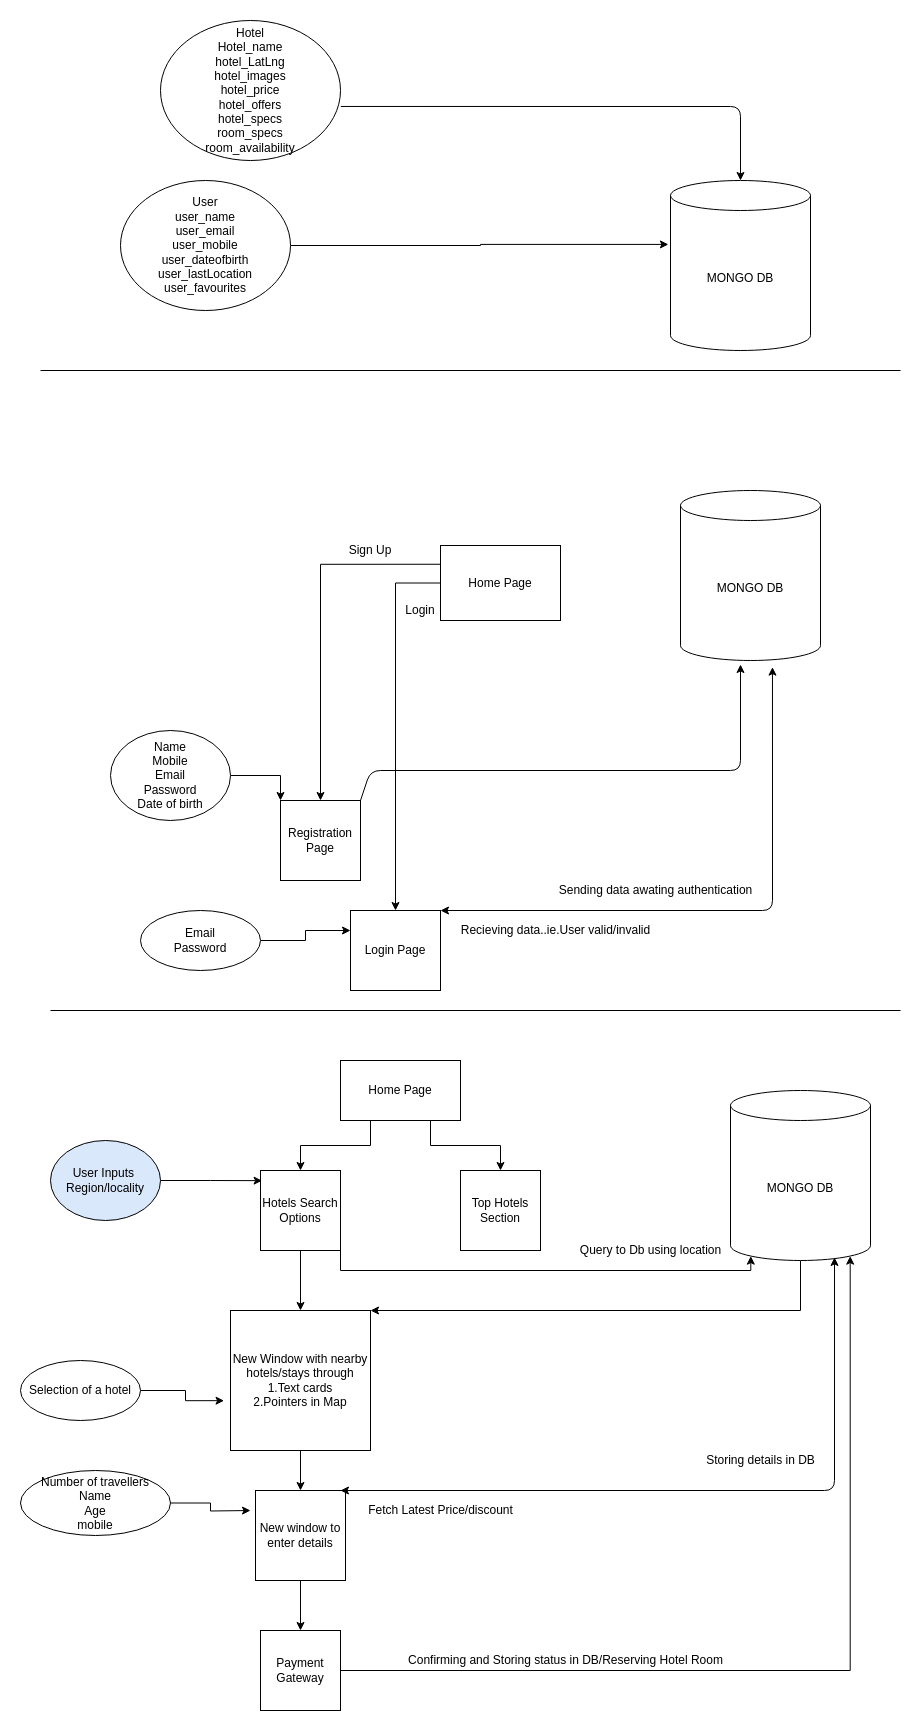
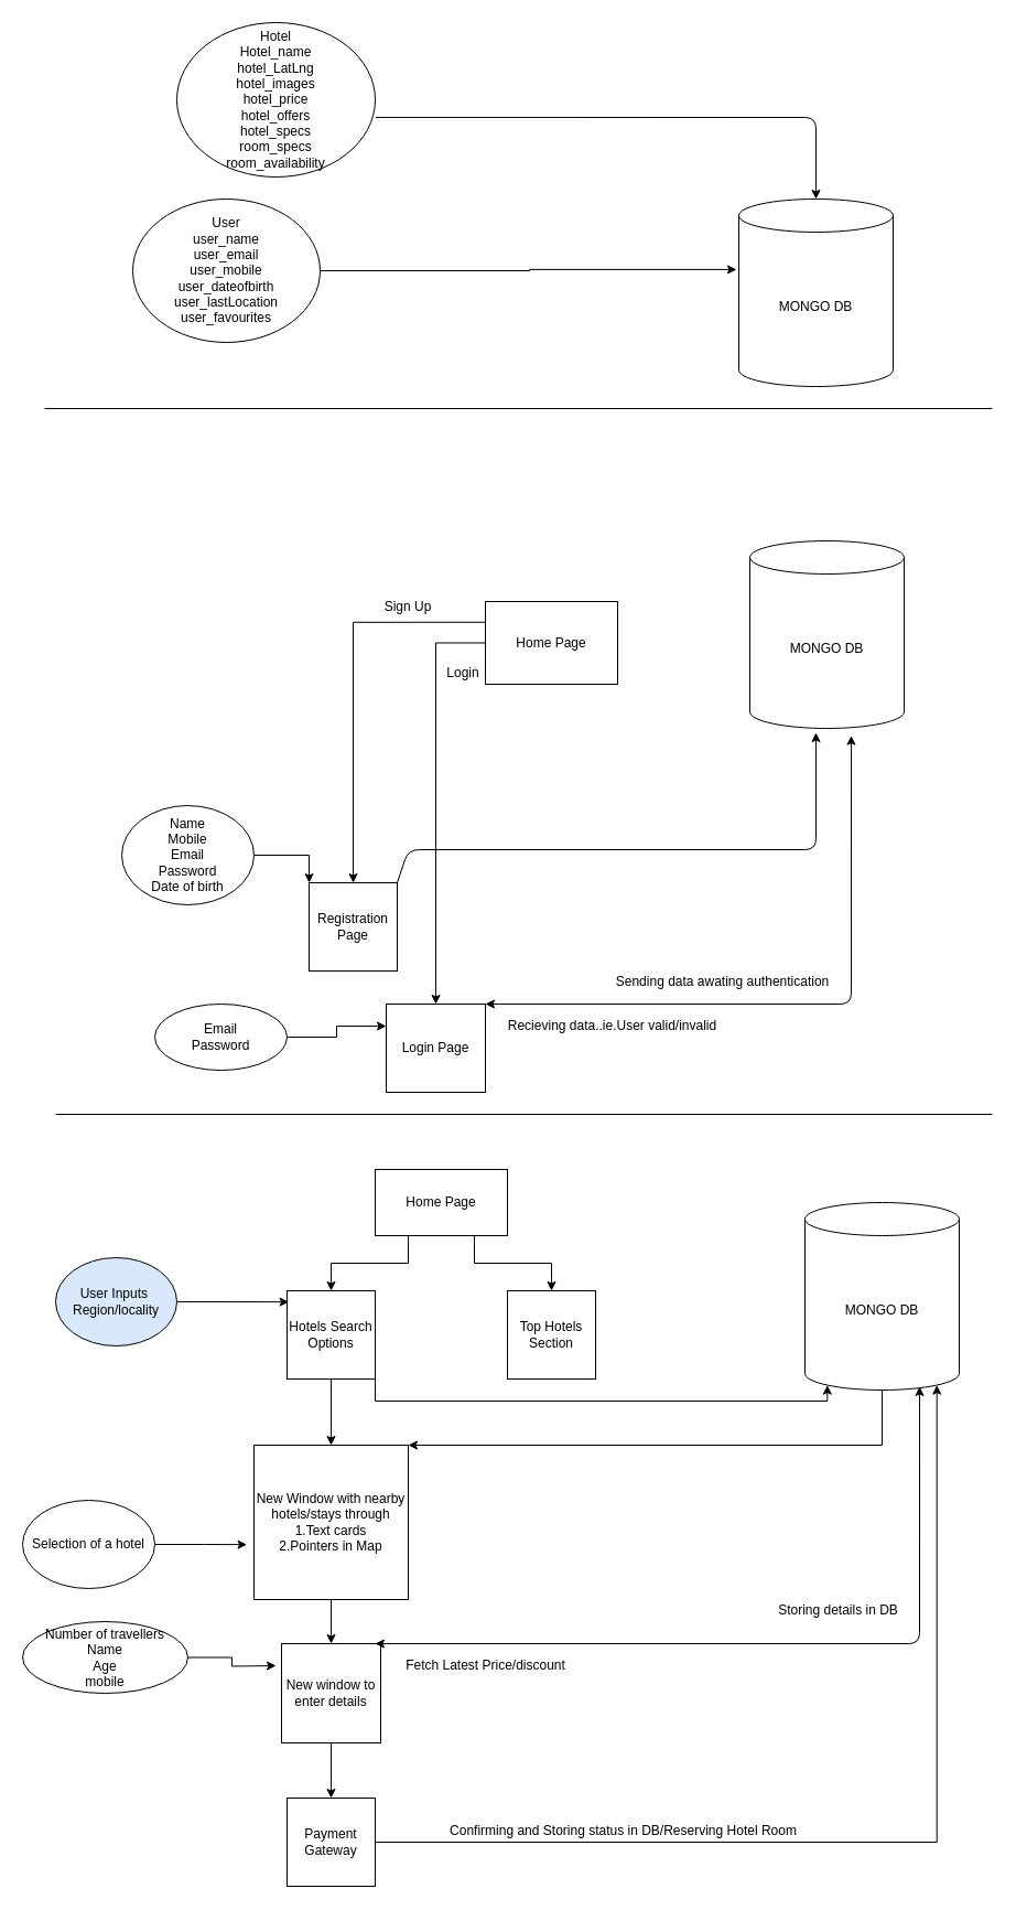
  <mxCell id="0" />
  <mxCell id="1" parent="0" />
  <mxCell id="2" value="Registration Page" style="whiteSpace=wrap;html=1;aspect=fixed;" parent="1" vertex="1"><mxGeometry x="280" y="800" width="80" height="80" as="geometry" /></mxCell>
  <mxCell id="3" style="edgeStyle=orthogonalEdgeStyle;rounded=0;orthogonalLoop=1;jettySize=auto;html=1;exitX=1;exitY=0.5;exitDx=0;exitDy=0;entryX=0;entryY=0;entryDx=0;entryDy=0;" parent="1" source="4" target="2" edge="1"><mxGeometry relative="1" as="geometry" /></mxCell>
  <mxCell id="4" value="Name&lt;br&gt;Mobile&lt;br&gt;Email&lt;br&gt;Password&lt;br&gt;Date of birth&lt;br&gt;" style="ellipse;whiteSpace=wrap;html=1;" parent="1" vertex="1"><mxGeometry x="110" y="730" width="120" height="90" as="geometry" /></mxCell>
  <mxCell id="5" value="MONGO DB" style="shape=cylinder3;whiteSpace=wrap;html=1;boundedLbl=1;backgroundOutline=1;size=15;" parent="1" vertex="1"><mxGeometry x="680" y="490" width="140" height="170" as="geometry" /></mxCell>
  <mxCell id="6" value="" style="edgeStyle=orthogonalEdgeStyle;rounded=0;orthogonalLoop=1;jettySize=auto;html=1;" parent="1" source="8" target="11" edge="1"><mxGeometry relative="1" as="geometry"><Array as="points"><mxPoint x="395" y="583" /></Array></mxGeometry></mxCell>
  <mxCell id="7" style="edgeStyle=orthogonalEdgeStyle;rounded=0;orthogonalLoop=1;jettySize=auto;html=1;exitX=0;exitY=0.25;exitDx=0;exitDy=0;entryX=0.5;entryY=0;entryDx=0;entryDy=0;" parent="1" source="8" target="2" edge="1"><mxGeometry relative="1" as="geometry" /></mxCell>
  <mxCell id="8" value="Home Page" style="rounded=0;whiteSpace=wrap;html=1;" parent="1" vertex="1"><mxGeometry x="440" y="545" width="120" height="75" as="geometry" /></mxCell>
  <mxCell id="9" value="Sign Up" style="text;html=1;strokeColor=none;fillColor=none;align=center;verticalAlign=middle;whiteSpace=wrap;rounded=0;rotation=0;" parent="1" vertex="1"><mxGeometry x="320" y="540" width="100" height="20" as="geometry" /></mxCell>
  <mxCell id="10" value="" style="endArrow=classic;html=1;exitX=1;exitY=0;exitDx=0;exitDy=0;" parent="1" source="2" edge="1"><mxGeometry width="50" height="50" relative="1" as="geometry"><mxPoint x="450" y="770" as="sourcePoint" /><mxPoint x="740" y="664" as="targetPoint" /><Array as="points"><mxPoint x="370" y="770" /><mxPoint x="740" y="770" /></Array></mxGeometry></mxCell>
  <mxCell id="11" value="Login Page" style="whiteSpace=wrap;html=1;rounded=0;" parent="1" vertex="1"><mxGeometry x="350" y="910" width="90" height="80" as="geometry" /></mxCell>
  <mxCell id="12" value="Login" style="text;html=1;strokeColor=none;fillColor=none;align=center;verticalAlign=middle;whiteSpace=wrap;rounded=0;" parent="1" vertex="1"><mxGeometry x="400" y="600" width="40" height="20" as="geometry" /></mxCell>
  <mxCell id="13" style="edgeStyle=orthogonalEdgeStyle;rounded=0;orthogonalLoop=1;jettySize=auto;html=1;exitX=1;exitY=0.5;exitDx=0;exitDy=0;entryX=0;entryY=0.25;entryDx=0;entryDy=0;" parent="1" source="14" target="11" edge="1"><mxGeometry relative="1" as="geometry" /></mxCell>
  <mxCell id="14" value="Email&lt;br&gt;Password" style="ellipse;whiteSpace=wrap;html=1;rounded=0;" parent="1" vertex="1"><mxGeometry x="140" y="910" width="120" height="60" as="geometry" /></mxCell>
  <mxCell id="15" value="" style="endArrow=classic;startArrow=classic;html=1;exitX=1;exitY=0;exitDx=0;exitDy=0;entryX=0.657;entryY=1.039;entryDx=0;entryDy=0;entryPerimeter=0;" parent="1" source="11" target="5" edge="1"><mxGeometry width="50" height="50" relative="1" as="geometry"><mxPoint x="450" y="900" as="sourcePoint" /><mxPoint x="500" y="850" as="targetPoint" /><Array as="points"><mxPoint x="772" y="910" /></Array></mxGeometry></mxCell>
  <mxCell id="16" value="Sending data awating authentication" style="text;html=1;align=center;verticalAlign=middle;resizable=0;points=[];autosize=1;strokeColor=none;fillColor=none;" parent="1" vertex="1"><mxGeometry x="550" y="880" width="210" height="20" as="geometry" /></mxCell>
  <mxCell id="17" value="Recieving data..ie.User valid/invalid" style="text;html=1;align=center;verticalAlign=middle;resizable=0;points=[];autosize=1;strokeColor=none;fillColor=none;" parent="1" vertex="1"><mxGeometry x="450" y="920" width="210" height="20" as="geometry" /></mxCell>
  <mxCell id="18" style="edgeStyle=orthogonalEdgeStyle;rounded=0;orthogonalLoop=1;jettySize=auto;html=1;exitX=0.25;exitY=1;exitDx=0;exitDy=0;entryX=0.5;entryY=0;entryDx=0;entryDy=0;" parent="1" source="20" target="23" edge="1"><mxGeometry relative="1" as="geometry" /></mxCell>
  <mxCell id="19" style="edgeStyle=orthogonalEdgeStyle;rounded=0;orthogonalLoop=1;jettySize=auto;html=1;exitX=0.75;exitY=1;exitDx=0;exitDy=0;entryX=0.5;entryY=0;entryDx=0;entryDy=0;" parent="1" source="20" target="24" edge="1"><mxGeometry relative="1" as="geometry" /></mxCell>
  <mxCell id="20" value="Home Page" style="rounded=0;whiteSpace=wrap;html=1;" parent="1" vertex="1"><mxGeometry x="340" y="1060" width="120" height="60" as="geometry" /></mxCell>
  <mxCell id="21" value="" style="edgeStyle=orthogonalEdgeStyle;rounded=0;orthogonalLoop=1;jettySize=auto;html=1;" parent="1" source="23" target="30" edge="1"><mxGeometry relative="1" as="geometry" /></mxCell>
  <mxCell id="22" style="edgeStyle=orthogonalEdgeStyle;rounded=0;orthogonalLoop=1;jettySize=auto;html=1;exitX=1;exitY=1;exitDx=0;exitDy=0;entryX=0.145;entryY=1;entryDx=0;entryDy=-4.35;entryPerimeter=0;" parent="1" source="23" target="28" edge="1"><mxGeometry relative="1" as="geometry"><Array as="points"><mxPoint x="340" y="1270" /><mxPoint x="750" y="1270" /></Array></mxGeometry></mxCell>
  <mxCell id="23" value="Hotels Search Options" style="whiteSpace=wrap;html=1;aspect=fixed;" parent="1" vertex="1"><mxGeometry x="260" y="1170" width="80" height="80" as="geometry" /></mxCell>
  <mxCell id="24" value="Top Hotels Section" style="whiteSpace=wrap;html=1;aspect=fixed;" parent="1" vertex="1"><mxGeometry x="460" y="1170" width="80" height="80" as="geometry" /></mxCell>
  <mxCell id="25" style="edgeStyle=orthogonalEdgeStyle;rounded=0;orthogonalLoop=1;jettySize=auto;html=1;entryX=0.02;entryY=0.127;entryDx=0;entryDy=0;entryPerimeter=0;" parent="1" source="26" target="23" edge="1"><mxGeometry relative="1" as="geometry" /></mxCell>
  <mxCell id="26" value="User Inputs&amp;nbsp;&lt;br&gt;Region/locality" style="ellipse;whiteSpace=wrap;html=1;fillColor=#dae8fc;" parent="1" vertex="1"><mxGeometry y="1140" width="110" height="80" as="geometry" x="50" /></mxCell>
  <mxCell id="27" style="edgeStyle=orthogonalEdgeStyle;rounded=0;orthogonalLoop=1;jettySize=auto;html=1;entryX=1;entryY=0;entryDx=0;entryDy=0;" parent="1" source="28" target="30" edge="1"><mxGeometry relative="1" as="geometry"><Array as="points"><mxPoint x="800" y="1310" /></Array></mxGeometry></mxCell>
  <mxCell id="28" value="MONGO DB" style="shape=cylinder3;whiteSpace=wrap;html=1;boundedLbl=1;backgroundOutline=1;size=15;" parent="1" vertex="1"><mxGeometry x="730" y="1090" width="140" height="170" as="geometry" /></mxCell>
  <mxCell id="29" value="" style="edgeStyle=orthogonalEdgeStyle;rounded=0;orthogonalLoop=1;jettySize=auto;html=1;" parent="1" source="30" target="35" edge="1"><mxGeometry relative="1" as="geometry" /></mxCell>
  <mxCell id="30" value="New Window with nearby hotels/stays through&lt;br&gt;1.Text cards&lt;br&gt;2.Pointers in Map" style="whiteSpace=wrap;html=1;aspect=fixed;" parent="1" vertex="1"><mxGeometry x="230" y="1310" width="140" height="140" as="geometry" /></mxCell>
- <mxCell id="31" value="Query to Db using location" style="text;html=1;align=center;verticalAlign=middle;resizable=0;points=[];autosize=1;strokeColor=none;fillColor=none;" parent="1" vertex="1"><mxGeometry x="570" y="1240" width="160" height="20" as="geometry" /></mxCell>
  <mxCell id="32" style="edgeStyle=orthogonalEdgeStyle;rounded=0;orthogonalLoop=1;jettySize=auto;html=1;entryX=-0.046;entryY=0.644;entryDx=0;entryDy=0;entryPerimeter=0;" parent="1" source="33" target="30" edge="1"><mxGeometry relative="1" as="geometry" /></mxCell>
- <mxCell id="33" value="Selection of a hotel" style="ellipse;whiteSpace=wrap;html=1;" parent="1" vertex="1"><mxGeometry x="20" y="1360" width="120" height="60" as="geometry" /></mxCell>
+ <mxCell id="33" value="Selection of a hotel" style="ellipse;whiteSpace=wrap;html=1;" parent="1" vertex="1"><mxGeometry x="20" y="1360" width="120" height="80" as="geometry" /></mxCell>
  <mxCell id="34" style="edgeStyle=orthogonalEdgeStyle;rounded=0;orthogonalLoop=1;jettySize=auto;html=1;entryX=0.5;entryY=0;entryDx=0;entryDy=0;" edge="1" parent="1" source="35" target="42"><mxGeometry relative="1" as="geometry" /></mxCell>
  <mxCell id="35" value="New window to enter details" style="whiteSpace=wrap;html=1;aspect=fixed;" parent="1" vertex="1"><mxGeometry x="255" y="1490" width="90" height="90" as="geometry" /></mxCell>
  <mxCell id="36" style="edgeStyle=orthogonalEdgeStyle;rounded=0;orthogonalLoop=1;jettySize=auto;html=1;" parent="1" source="37" edge="1"><mxGeometry relative="1" as="geometry"><mxPoint x="250" y="1510" as="targetPoint" /></mxGeometry></mxCell>
  <mxCell id="37" value="Number of travellers&lt;br&gt;Name&lt;br&gt;Age&lt;br&gt;mobile" style="ellipse;whiteSpace=wrap;html=1;" parent="1" vertex="1"><mxGeometry x="20" y="1470" width="150" height="65" as="geometry" /></mxCell>
  <mxCell id="38" value="Storing details in DB" style="text;html=1;align=center;verticalAlign=middle;resizable=0;points=[];autosize=1;strokeColor=none;fillColor=none;" vertex="1" parent="1"><mxGeometry x="700" y="1450" width="120" height="20" as="geometry" /></mxCell>
  <mxCell id="39" value="" style="endArrow=classic;startArrow=classic;html=1;exitX=0.944;exitY=0;exitDx=0;exitDy=0;exitPerimeter=0;entryX=0.743;entryY=0.982;entryDx=0;entryDy=0;entryPerimeter=0;" edge="1" parent="1" source="35" target="28"><mxGeometry width="50" height="50" relative="1" as="geometry"><mxPoint x="440" y="1460" as="sourcePoint" /><mxPoint x="490" y="1410" as="targetPoint" /><Array as="points"><mxPoint x="834" y="1490" /></Array></mxGeometry></mxCell>
  <mxCell id="40" value="Fetch Latest Price/discount" style="text;html=1;align=center;verticalAlign=middle;resizable=0;points=[];autosize=1;strokeColor=none;fillColor=none;" vertex="1" parent="1"><mxGeometry x="360" y="1500" width="160" height="20" as="geometry" /></mxCell>
  <mxCell id="41" style="edgeStyle=orthogonalEdgeStyle;rounded=0;orthogonalLoop=1;jettySize=auto;html=1;entryX=0.855;entryY=1;entryDx=0;entryDy=-4.35;entryPerimeter=0;" edge="1" parent="1" source="42" target="28"><mxGeometry relative="1" as="geometry" /></mxCell>
  <mxCell id="42" value="Payment Gateway" style="whiteSpace=wrap;html=1;aspect=fixed;" vertex="1" parent="1"><mxGeometry x="260" y="1630" width="80" height="80" as="geometry" /></mxCell>
  <mxCell id="43" value="Confirming and Storing status in DB/Reserving Hotel Room" style="text;html=1;align=center;verticalAlign=middle;resizable=0;points=[];autosize=1;strokeColor=none;fillColor=none;" vertex="1" parent="1"><mxGeometry x="400" y="1650" width="330" height="20" as="geometry" /></mxCell>
  <mxCell id="44" value="MONGO DB" style="shape=cylinder3;whiteSpace=wrap;html=1;boundedLbl=1;backgroundOutline=1;size=15;" vertex="1" parent="1"><mxGeometry x="670" y="180" width="140" height="170" as="geometry" /></mxCell>
  <mxCell id="45" value="Hotel&lt;br&gt;Hotel_name&lt;br&gt;hotel_LatLng&lt;br&gt;hotel_images&lt;br&gt;hotel_price&lt;br&gt;hotel_offers&lt;br&gt;hotel_specs&lt;br&gt;room_specs&lt;br&gt;room_availability" style="ellipse;whiteSpace=wrap;html=1;" vertex="1" parent="1"><mxGeometry x="160" y="20" width="180" height="140" as="geometry" /></mxCell>
  <mxCell id="46" value="" style="endArrow=classic;html=1;exitX=1.002;exitY=0.614;exitDx=0;exitDy=0;exitPerimeter=0;entryX=0.5;entryY=0;entryDx=0;entryDy=0;entryPerimeter=0;" edge="1" parent="1" source="45" target="44"><mxGeometry width="50" height="50" relative="1" as="geometry"><mxPoint x="330" y="220" as="sourcePoint" /><mxPoint x="380" y="170" as="targetPoint" /><Array as="points"><mxPoint x="740" y="106" /></Array></mxGeometry></mxCell>
  <mxCell id="47" value="" style="endArrow=none;html=1;" edge="1" parent="1"><mxGeometry width="50" height="50" relative="1" as="geometry"><mxPoint x="40" y="370" as="sourcePoint" /><mxPoint x="900" y="370" as="targetPoint" /></mxGeometry></mxCell>
  <mxCell id="48" value="" style="endArrow=none;html=1;" edge="1" parent="1"><mxGeometry width="50" height="50" relative="1" as="geometry"><mxPoint y="1010" as="sourcePoint" x="50" /><mxPoint x="900" y="1010" as="targetPoint" /></mxGeometry></mxCell>
  <mxCell id="49" style="edgeStyle=orthogonalEdgeStyle;rounded=0;orthogonalLoop=1;jettySize=auto;html=1;entryX=-0.015;entryY=0.376;entryDx=0;entryDy=0;entryPerimeter=0;" edge="1" parent="1" source="50" target="44"><mxGeometry relative="1" as="geometry" /></mxCell>
  <mxCell id="50" value="User&lt;br&gt;user_name&lt;br&gt;user_email&lt;br&gt;user_mobile&lt;br&gt;user_dateofbirth&lt;br&gt;user_lastLocation&lt;br&gt;user_favourites" style="ellipse;whiteSpace=wrap;html=1;" vertex="1" parent="1"><mxGeometry x="120" y="180" width="170" height="130" as="geometry" /></mxCell>
